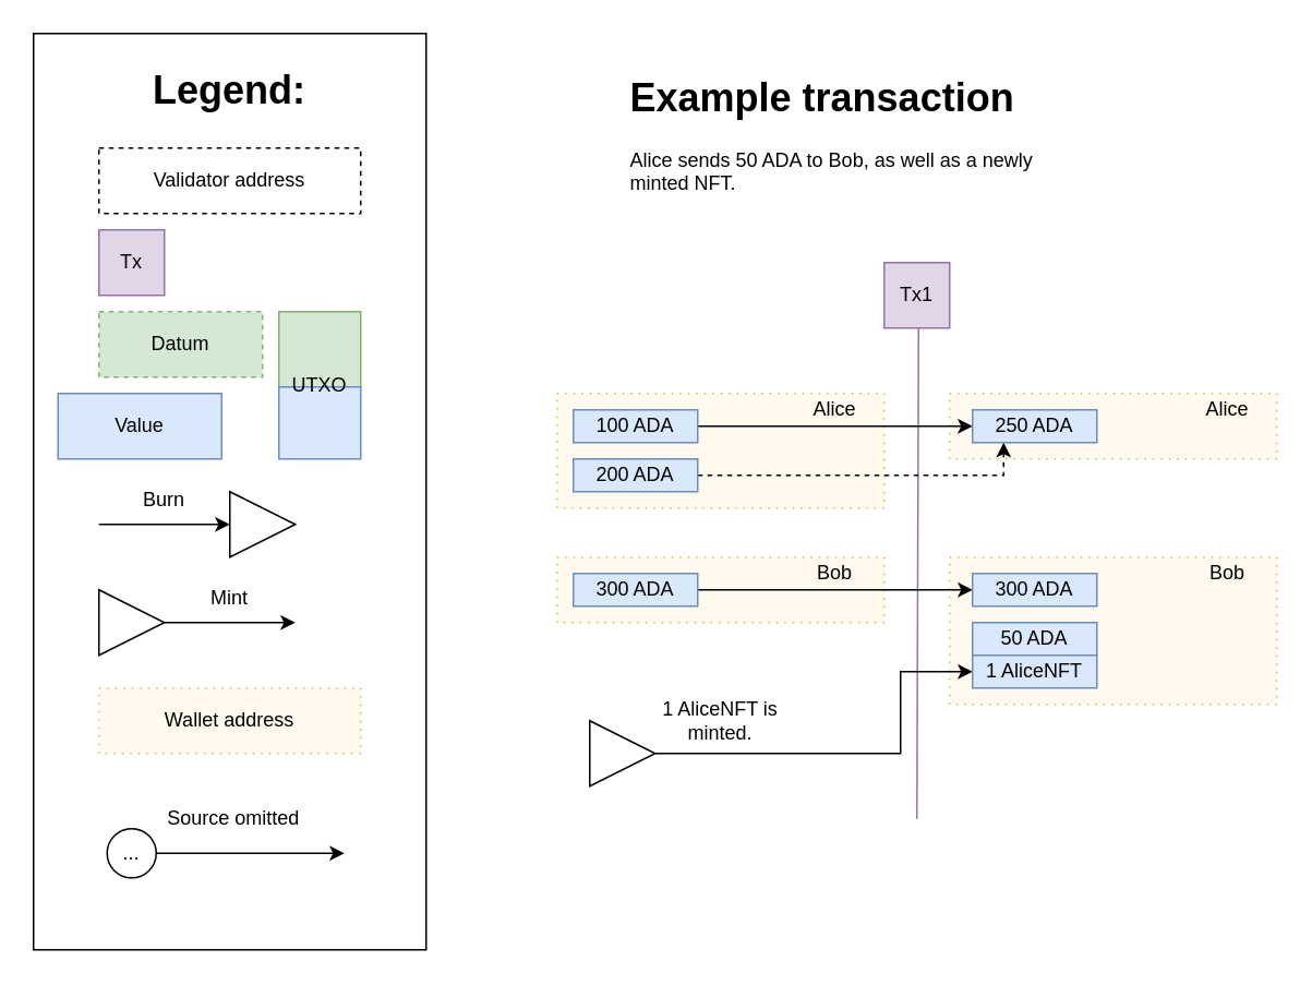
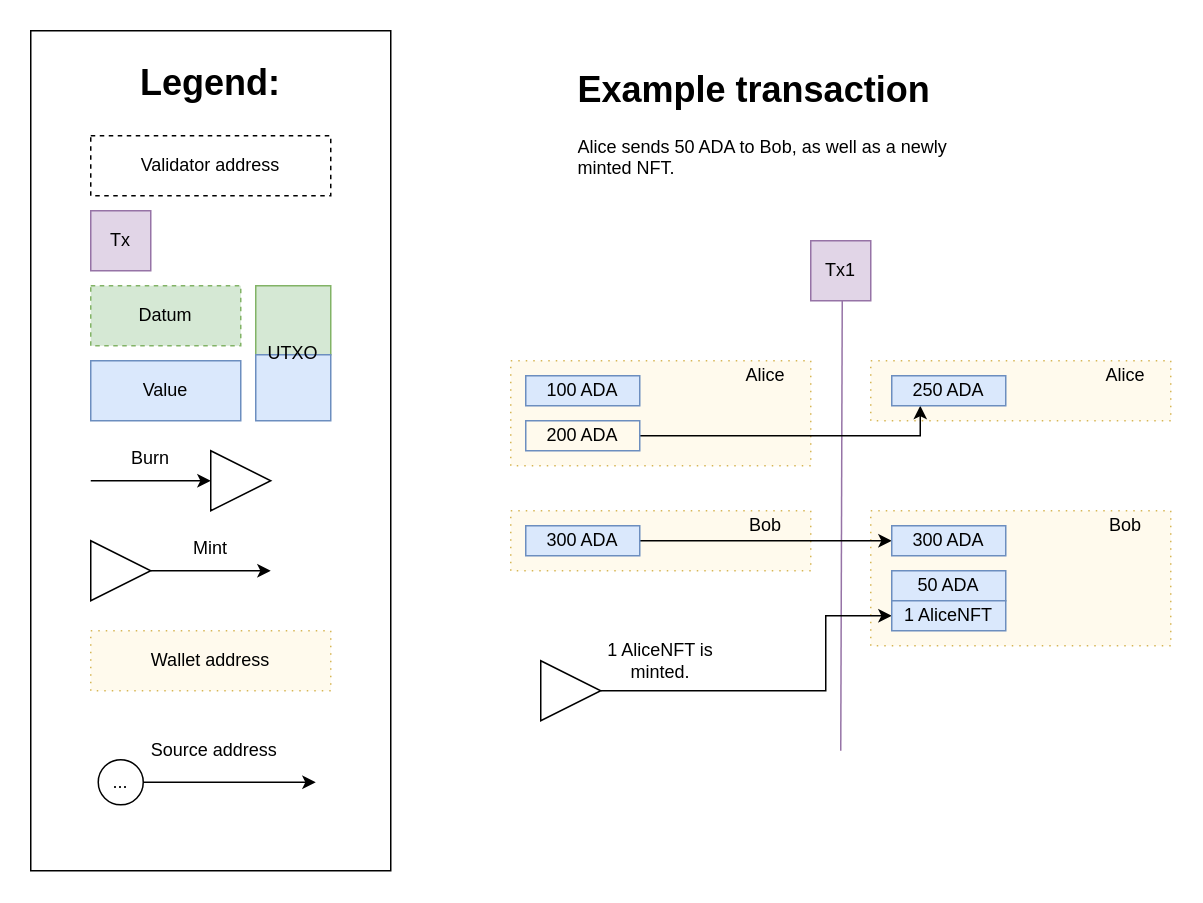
  <mxCell id="0" />
  <mxCell id="1" parent="0" />
  <mxCell id="2" value="" style="rounded=0;whiteSpace=wrap;html=1;fontSize=12;fillColor=#FFFAED;dashed=1;horizontal=1;dashPattern=1 4;strokeColor=#d6b656;" parent="1" vertex="1"><mxGeometry x="580" y="340" width="200" height="90" as="geometry" /></mxCell>
  <mxCell id="3" value="" style="rounded=0;whiteSpace=wrap;html=1;fontSize=12;fillColor=#FFFAED;dashed=1;horizontal=1;dashPattern=1 4;strokeColor=#d6b656;" parent="1" vertex="1"><mxGeometry x="340" y="340" width="200" height="40" as="geometry" /></mxCell>
  <mxCell id="4" value="" style="rounded=0;whiteSpace=wrap;html=1;fontSize=12;fillColor=#FFFAED;dashed=1;horizontal=1;dashPattern=1 4;strokeColor=#d6b656;" parent="1" vertex="1"><mxGeometry x="580" y="240" width="200" height="40" as="geometry" /></mxCell>
  <mxCell id="5" value="" style="rounded=0;whiteSpace=wrap;html=1;fontSize=12;" parent="1" vertex="1"><mxGeometry x="20" y="20" width="240" height="560" as="geometry" /></mxCell>
  <mxCell id="6" value="Legend:" style="text;html=1;strokeColor=none;fillColor=none;align=center;verticalAlign=middle;whiteSpace=wrap;rounded=0;fontStyle=1;fontSize=24;" parent="1" vertex="1"><mxGeometry x="60" y="20" width="160" height="70" as="geometry" /></mxCell>
  <mxCell id="7" value="Validator address" style="rounded=0;whiteSpace=wrap;html=1;fontSize=12;fillColor=none;dashed=1;horizontal=1;strokeColor=#000000;gradientColor=none;" parent="1" vertex="1"><mxGeometry x="60" y="90" width="160" height="40" as="geometry" /></mxCell>
  <mxCell id="8" value="Tx" style="rounded=0;whiteSpace=wrap;html=1;fontSize=12;fillColor=#e1d5e7;horizontal=1;strokeColor=#9673a6;" parent="1" vertex="1"><mxGeometry x="60" y="140" width="40" height="40" as="geometry" /></mxCell>
  <mxCell id="9" value="&lt;div&gt;Datum&lt;/div&gt;" style="rounded=0;whiteSpace=wrap;html=1;fontSize=12;fillColor=#d5e8d4;horizontal=1;strokeColor=#82b366;dashed=1;" parent="1" vertex="1"><mxGeometry x="60" y="190" width="100" height="40" as="geometry" /></mxCell>
  <mxCell id="10" value="" style="rounded=0;whiteSpace=wrap;html=1;fontSize=12;fillColor=#d5e8d4;horizontal=1;strokeColor=#82b366;" parent="1" vertex="1"><mxGeometry x="170" y="190" width="50" height="46" as="geometry" /></mxCell>
- <mxCell id="11" value="Value" style="rounded=0;whiteSpace=wrap;html=1;fontSize=12;fillColor=#dae8fc;horizontal=1;strokeColor=#6c8ebf;" parent="1" vertex="1"><mxGeometry x="35" y="240" width="100" height="40" as="geometry" /></mxCell>
+ <mxCell id="11" value="Value" style="rounded=0;whiteSpace=wrap;html=1;fontSize=12;fillColor=#dae8fc;horizontal=1;strokeColor=#6c8ebf;" parent="1" vertex="1"><mxGeometry x="60" y="240" width="100" height="40" as="geometry" /></mxCell>
  <mxCell id="12" value="" style="rounded=0;whiteSpace=wrap;html=1;fontSize=12;fillColor=#dae8fc;horizontal=1;strokeColor=#6c8ebf;" parent="1" vertex="1"><mxGeometry x="170" y="236" width="50" height="44" as="geometry" /></mxCell>
  <mxCell id="13" value="UTXO" style="text;html=1;strokeColor=none;fillColor=none;align=center;verticalAlign=middle;whiteSpace=wrap;rounded=0;fontSize=12;" parent="1" vertex="1"><mxGeometry x="175" y="220" width="40" height="30" as="geometry" /></mxCell>
  <mxCell id="14" value="" style="triangle;whiteSpace=wrap;html=1;fontSize=12;strokeColor=default;fillColor=default;" parent="1" vertex="1"><mxGeometry x="140" y="300" width="40" height="40" as="geometry" /></mxCell>
  <mxCell id="15" value="" style="endArrow=classic;html=1;rounded=0;fontSize=12;entryX=0;entryY=0.5;entryDx=0;entryDy=0;" parent="1" target="14" edge="1"><mxGeometry width="50" height="50" relative="1" as="geometry"><mxPoint x="60" y="320" as="sourcePoint" /><mxPoint x="110" y="340" as="targetPoint" /></mxGeometry></mxCell>
  <mxCell id="16" value="Burn" style="text;html=1;strokeColor=none;fillColor=none;align=center;verticalAlign=middle;whiteSpace=wrap;rounded=0;fontSize=12;" parent="1" vertex="1"><mxGeometry x="70" y="290" width="60" height="30" as="geometry" /></mxCell>
  <mxCell id="17" value="" style="triangle;whiteSpace=wrap;html=1;fontSize=12;strokeColor=default;fillColor=default;" parent="1" vertex="1"><mxGeometry x="60" y="360" width="40" height="40" as="geometry" /></mxCell>
  <mxCell id="18" value="" style="endArrow=classic;html=1;rounded=0;fontSize=12;exitX=1;exitY=0.5;exitDx=0;exitDy=0;" parent="1" source="17" edge="1"><mxGeometry width="50" height="50" relative="1" as="geometry"><mxPoint x="140" y="420" as="sourcePoint" /><mxPoint x="180" y="380" as="targetPoint" /></mxGeometry></mxCell>
  <mxCell id="19" value="Mint" style="text;html=1;strokeColor=none;fillColor=none;align=center;verticalAlign=middle;whiteSpace=wrap;rounded=0;fontSize=12;" parent="1" vertex="1"><mxGeometry x="110" y="350" width="60" height="30" as="geometry" /></mxCell>
  <mxCell id="20" value="Wallet address" style="rounded=0;whiteSpace=wrap;html=1;fontSize=12;fillColor=#FFFAED;dashed=1;horizontal=1;dashPattern=1 4;strokeColor=#d6b656;" parent="1" vertex="1"><mxGeometry x="60" y="420" width="160" height="40" as="geometry" /></mxCell>
  <mxCell id="21" value="Tx1" style="rounded=0;whiteSpace=wrap;html=1;fontSize=12;fillColor=#e1d5e7;horizontal=1;strokeColor=#9673a6;" parent="1" vertex="1"><mxGeometry x="540" y="160" width="40" height="40" as="geometry" /></mxCell>
  <mxCell id="22" value="" style="endArrow=none;html=1;rounded=0;fontSize=12;entryX=0.5;entryY=1;entryDx=0;entryDy=0;fillColor=#e1d5e7;strokeColor=#9673a6;" parent="1" edge="1"><mxGeometry width="50" height="50" relative="1" as="geometry"><mxPoint x="560" y="500" as="sourcePoint" /><mxPoint x="561" y="200" as="targetPoint" /></mxGeometry></mxCell>
  <mxCell id="23" style="edgeStyle=orthogonalEdgeStyle;rounded=0;orthogonalLoop=1;jettySize=auto;html=1;exitX=1;exitY=0.5;exitDx=0;exitDy=0;fontSize=12;" parent="1" source="24" edge="1"><mxGeometry relative="1" as="geometry"><mxPoint x="210" y="521" as="targetPoint" /></mxGeometry></mxCell>
  <mxCell id="24" value="..." style="ellipse;whiteSpace=wrap;html=1;aspect=fixed;fontSize=12;strokeColor=#000000;fillColor=none;gradientColor=none;" parent="1" vertex="1"><mxGeometry x="65" y="506" width="30" height="30" as="geometry" /></mxCell>
- <mxCell id="25" value="Source omitted" style="text;html=1;strokeColor=none;fillColor=none;align=center;verticalAlign=middle;whiteSpace=wrap;rounded=0;fontSize=12;" parent="1" vertex="1"><mxGeometry x="95" y="490" width="95" height="20" as="geometry" /></mxCell>
+ <mxCell id="25" value="Source address" style="text;html=1;strokeColor=none;fillColor=none;align=center;verticalAlign=middle;whiteSpace=wrap;rounded=0;fontSize=12;" parent="1" vertex="1"><mxGeometry x="95" y="490" width="95" height="20" as="geometry" /></mxCell>
  <mxCell id="26" value="" style="rounded=0;whiteSpace=wrap;html=1;fontSize=12;fillColor=#FFFAED;dashed=1;horizontal=1;dashPattern=1 4;strokeColor=#d6b656;" parent="1" vertex="1"><mxGeometry x="340" y="240" width="200" height="70" as="geometry" /></mxCell>
  <mxCell id="27" style="edgeStyle=orthogonalEdgeStyle;rounded=0;orthogonalLoop=1;jettySize=auto;html=1;exitX=1;exitY=0.5;exitDx=0;exitDy=0;fontSize=12;" parent="1" source="28" target="35" edge="1"><mxGeometry relative="1" as="geometry" /></mxCell>
  <mxCell id="28" value="300 ADA" style="rounded=0;whiteSpace=wrap;html=1;fontSize=12;fillColor=#dae8fc;horizontal=1;strokeColor=#6c8ebf;" parent="1" vertex="1"><mxGeometry x="350" y="350" width="76" height="20" as="geometry" /></mxCell>
  <mxCell id="29" value="Alice" style="text;html=1;strokeColor=none;fillColor=none;align=center;verticalAlign=middle;whiteSpace=wrap;rounded=0;fontSize=12;" parent="1" vertex="1"><mxGeometry x="480" y="240" width="60" height="20" as="geometry" /></mxCell>
  <mxCell id="30" value="Bob" style="text;html=1;strokeColor=none;fillColor=none;align=center;verticalAlign=middle;whiteSpace=wrap;rounded=0;fontSize=12;" parent="1" vertex="1"><mxGeometry x="480" y="340" width="60" height="20" as="geometry" /></mxCell>
- <mxCell id="31" style="edgeStyle=orthogonalEdgeStyle;rounded=0;orthogonalLoop=1;jettySize=auto;html=1;exitX=1;exitY=0.5;exitDx=0;exitDy=0;entryX=0;entryY=0.5;entryDx=0;entryDy=0;fontSize=12;" parent="1" source="32" target="38" edge="1"><mxGeometry relative="1" as="geometry" /></mxCell>
  <mxCell id="32" value="100 ADA" style="rounded=0;whiteSpace=wrap;html=1;fontSize=12;fillColor=#dae8fc;horizontal=1;strokeColor=#6c8ebf;" parent="1" vertex="1"><mxGeometry x="350" y="250" width="76" height="20" as="geometry" /></mxCell>
- <mxCell id="33" style="edgeStyle=orthogonalEdgeStyle;rounded=0;orthogonalLoop=1;jettySize=auto;html=1;exitX=1;exitY=0.5;exitDx=0;exitDy=0;entryX=0.25;entryY=1;entryDx=0;entryDy=0;fontSize=12;dashed=1;" parent="1" source="34" target="38" edge="1"><mxGeometry relative="1" as="geometry" /></mxCell>
- <mxCell id="34" value="200 ADA" style="rounded=0;whiteSpace=wrap;html=1;fontSize=12;fillColor=#dae8fc;horizontal=1;strokeColor=#6c8ebf;" parent="1" vertex="1"><mxGeometry x="350" y="280" width="76" height="20" as="geometry" /></mxCell>
+ <mxCell id="33" style="edgeStyle=orthogonalEdgeStyle;rounded=0;orthogonalLoop=1;jettySize=auto;html=1;exitX=1;exitY=0.5;exitDx=0;exitDy=0;entryX=0.25;entryY=1;entryDx=0;entryDy=0;fontSize=12;" parent="1" source="34" target="38" edge="1"><mxGeometry relative="1" as="geometry" /></mxCell>
+ <mxCell id="34" value="200 ADA" style="rounded=0;whiteSpace=wrap;html=1;fontSize=12;fillColor=#fffaed;horizontal=1;strokeColor=#6c8ebf;" parent="1" vertex="1"><mxGeometry x="350" y="280" width="76" height="20" as="geometry" /></mxCell>
  <mxCell id="35" value="300 ADA" style="rounded=0;whiteSpace=wrap;html=1;fontSize=12;fillColor=#dae8fc;horizontal=1;strokeColor=#6c8ebf;" parent="1" vertex="1"><mxGeometry x="594" y="350" width="76" height="20" as="geometry" /></mxCell>
  <mxCell id="36" value="Alice" style="text;html=1;strokeColor=none;fillColor=none;align=center;verticalAlign=middle;whiteSpace=wrap;rounded=0;fontSize=12;" parent="1" vertex="1"><mxGeometry x="720" y="240" width="60" height="20" as="geometry" /></mxCell>
  <mxCell id="37" value="Bob" style="text;html=1;strokeColor=none;fillColor=none;align=center;verticalAlign=middle;whiteSpace=wrap;rounded=0;fontSize=12;" parent="1" vertex="1"><mxGeometry x="720" y="340" width="60" height="20" as="geometry" /></mxCell>
  <mxCell id="38" value="250 ADA" style="rounded=0;whiteSpace=wrap;html=1;fontSize=12;fillColor=#dae8fc;horizontal=1;strokeColor=#6c8ebf;" parent="1" vertex="1"><mxGeometry x="594" y="250" width="76" height="20" as="geometry" /></mxCell>
  <mxCell id="39" value="50 ADA" style="rounded=0;whiteSpace=wrap;html=1;fontSize=12;fillColor=#dae8fc;horizontal=1;strokeColor=#6c8ebf;" parent="1" vertex="1"><mxGeometry x="594" y="380" width="76" height="20" as="geometry" /></mxCell>
  <mxCell id="40" value="&lt;h1&gt;Example transaction&lt;br&gt;&lt;/h1&gt;&lt;p&gt;Alice sends 50 ADA to Bob, as well as a newly minted NFT.&lt;br&gt;&lt;/p&gt;" style="text;html=1;strokeColor=none;fillColor=none;spacing=5;spacingTop=-20;whiteSpace=wrap;overflow=hidden;rounded=0;fontSize=12;" parent="1" vertex="1"><mxGeometry x="380" y="40" width="280" height="80" as="geometry" /></mxCell>
  <mxCell id="41" style="edgeStyle=orthogonalEdgeStyle;rounded=0;orthogonalLoop=1;jettySize=auto;html=1;exitX=1;exitY=0.5;exitDx=0;exitDy=0;entryX=0;entryY=0.5;entryDx=0;entryDy=0;fontSize=12;" parent="1" source="42" target="43" edge="1"><mxGeometry relative="1" as="geometry"><Array as="points"><mxPoint x="550" y="460" /><mxPoint x="550" y="410" /></Array></mxGeometry></mxCell>
  <mxCell id="42" value="" style="triangle;whiteSpace=wrap;html=1;fontSize=12;strokeColor=default;fillColor=default;" parent="1" vertex="1"><mxGeometry x="360" y="440" width="40" height="40" as="geometry" /></mxCell>
  <mxCell id="43" value="1 AliceNFT" style="rounded=0;whiteSpace=wrap;html=1;fontSize=12;fillColor=#dae8fc;horizontal=1;strokeColor=#6c8ebf;" parent="1" vertex="1"><mxGeometry x="594" y="400" width="76" height="20" as="geometry" /></mxCell>
  <mxCell id="44" value="1 AliceNFT is minted." style="text;html=1;strokeColor=none;fillColor=none;align=center;verticalAlign=middle;whiteSpace=wrap;rounded=0;fontSize=12;" parent="1" vertex="1"><mxGeometry x="400" y="420" width="80" height="40" as="geometry" /></mxCell>
